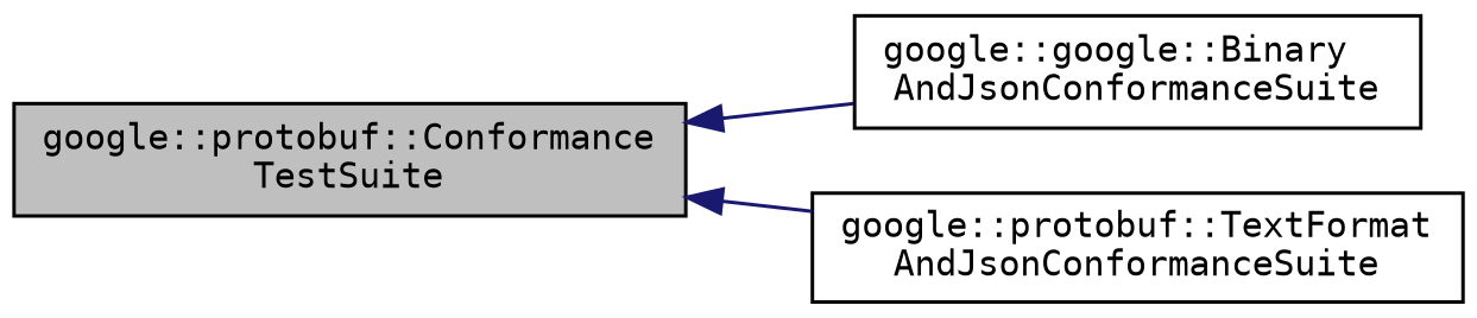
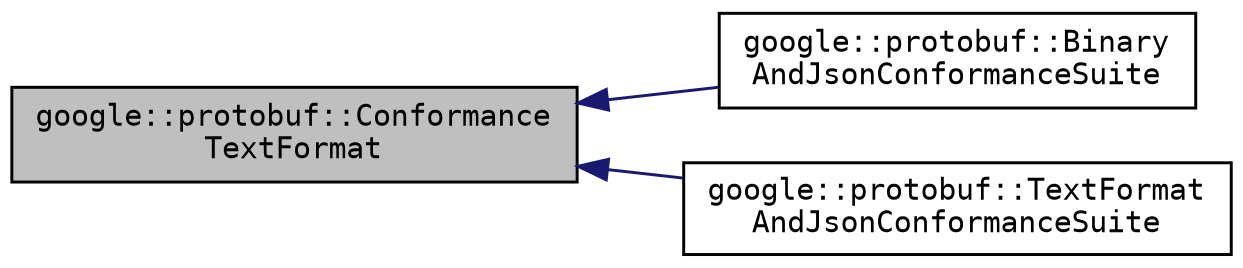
  digraph {
    fontname="DejaVu Sans Mono"
    rankdir=LR
    node [color=black fillcolor=white fontname="DejaVu Sans Mono" fontsize=10 shape=record style=filled]
    edge [color=midnightblue dir=back fontname="DejaVu Sans Mono" fontsize=10 labelfontname=Helvetica labelfontsize=10 style=solid]
-   n1 [fillcolor=grey75 fontcolor=black height=0.2 label="google::protobuf::Conformance\lTestSuite" width=0.4]
-   n2 [height=0.2 label="google::google::Binary\lAndJsonConformanceSuite" width=0.4]
+   n1 [fillcolor=grey75 fontcolor=black height=0.2 label="google::protobuf::Conformance\lTextFormat" width=0.4]
+   n2 [height=0.2 label="google::protobuf::Binary\lAndJsonConformanceSuite" width=0.4]
    n3 [height=0.2 label="google::protobuf::TextFormat\lAndJsonConformanceSuite" width=0.4]
    n1 -> n2
    n1 -> n3
  }
